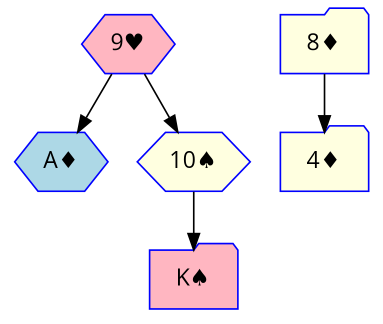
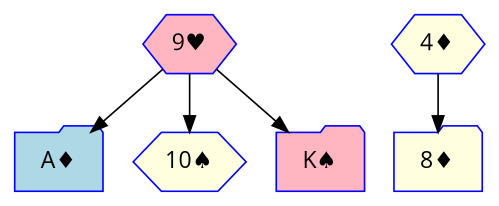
  digraph {
    fontname="Open Sans"
    node [color="#0000FF" fillcolor=lightyellow fontname="Open Sans" shape=hexagon style=filled]
    edge [color="#000000" fontname="Open Sans"]
    "9&#9829;" [fillcolor=lightpink]
-   "A&#9830;" [fillcolor=lightblue]
+   "A&#9830;" [fillcolor=lightblue shape=folder]
    "10&#9824;"
    "K&#9824;" [fillcolor=lightpink shape=folder]
    "8&#9830;" [shape=folder]
-   "4&#9830;" [shape=folder]
+   "4&#9830;"
    "9&#9829;" -> "A&#9830;"
    "9&#9829;" -> "10&#9824;"
-   "10&#9824;" -> "K&#9824;"
-   "8&#9830;" -> "4&#9830;"
+   "9&#9829;" -> "K&#9824;"
+   "4&#9830;" -> "8&#9830;"
  }
